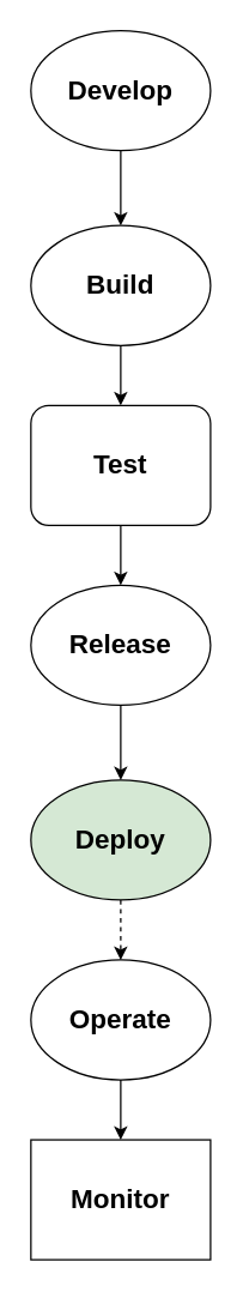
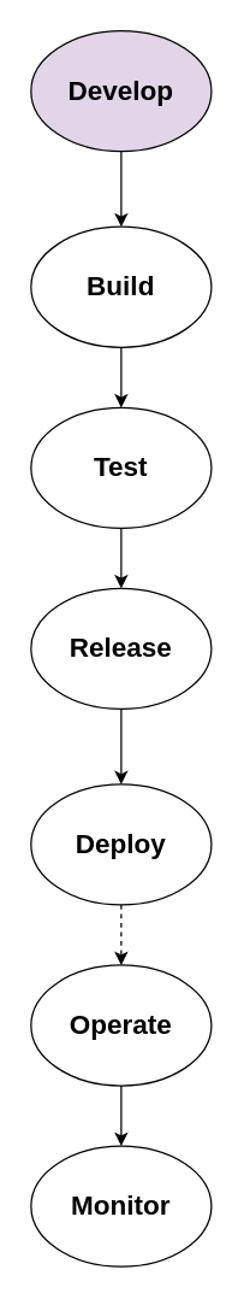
  <mxCell id="0" />
  <mxCell id="1" parent="0" />
  <mxCell id="2" value="" style="edgeStyle=orthogonalEdgeStyle;rounded=0;orthogonalLoop=1;jettySize=auto;html=1;" edge="1" parent="1" source="3" target="5"><mxGeometry relative="1" as="geometry" /></mxCell>
- <mxCell id="3" value="&lt;b&gt;&lt;font style=&quot;font-size: 18px;&quot;&gt;Develop&lt;/font&gt;&lt;/b&gt;" style="ellipse;whiteSpace=wrap;html=1;" vertex="1" parent="1"><mxGeometry x="20" y="20" width="120" height="80" as="geometry" /></mxCell>
+ <mxCell id="3" value="&lt;b&gt;&lt;font style=&quot;font-size: 18px;&quot;&gt;Develop&lt;/font&gt;&lt;/b&gt;" style="ellipse;whiteSpace=wrap;html=1;fillColor=#e1d5e7;" vertex="1" parent="1"><mxGeometry x="20" y="20" width="120" height="80" as="geometry" /></mxCell>
  <mxCell id="4" value="" style="edgeStyle=orthogonalEdgeStyle;rounded=0;orthogonalLoop=1;jettySize=auto;html=1;" edge="1" parent="1" source="5" target="7"><mxGeometry relative="1" as="geometry" /></mxCell>
  <mxCell id="5" value="&lt;b&gt;&lt;font style=&quot;font-size: 18px;&quot;&gt;Build&lt;/font&gt;&lt;/b&gt;" style="ellipse;whiteSpace=wrap;html=1;" vertex="1" parent="1"><mxGeometry x="20" y="150" width="120" height="80" as="geometry" /></mxCell>
  <mxCell id="6" value="" style="edgeStyle=orthogonalEdgeStyle;rounded=0;orthogonalLoop=1;jettySize=auto;html=1;" edge="1" parent="1" source="7" target="9"><mxGeometry relative="1" as="geometry" /></mxCell>
- <mxCell id="7" value="&lt;b&gt;&lt;font style=&quot;font-size: 18px;&quot;&gt;Test&lt;/font&gt;&lt;/b&gt;" style="whiteSpace=wrap;html=1;rounded=1;" vertex="1" parent="1"><mxGeometry x="20" y="270" width="120" height="80" as="geometry" /></mxCell>
+ <mxCell id="7" value="&lt;b&gt;&lt;font style=&quot;font-size: 18px;&quot;&gt;Test&lt;/font&gt;&lt;/b&gt;" style="ellipse;whiteSpace=wrap;html=1;" vertex="1" parent="1"><mxGeometry x="20" y="270" width="120" height="80" as="geometry" /></mxCell>
  <mxCell id="8" value="" style="edgeStyle=orthogonalEdgeStyle;rounded=0;orthogonalLoop=1;jettySize=auto;html=1;" edge="1" parent="1" source="9" target="11"><mxGeometry relative="1" as="geometry" /></mxCell>
  <mxCell id="9" value="&lt;b&gt;&lt;font style=&quot;font-size: 18px;&quot;&gt;Release&lt;/font&gt;&lt;/b&gt;" style="ellipse;whiteSpace=wrap;html=1;" vertex="1" parent="1"><mxGeometry x="20" y="390" width="120" height="80" as="geometry" /></mxCell>
  <mxCell id="10" value="" style="edgeStyle=orthogonalEdgeStyle;rounded=0;orthogonalLoop=1;jettySize=auto;html=1;dashed=1;" edge="1" parent="1" source="11" target="13"><mxGeometry relative="1" as="geometry" /></mxCell>
- <mxCell id="11" value="&lt;b&gt;&lt;font style=&quot;font-size: 18px;&quot;&gt;Deploy&lt;/font&gt;&lt;/b&gt;" style="ellipse;whiteSpace=wrap;html=1;fillColor=#d5e8d4;" vertex="1" parent="1"><mxGeometry x="20" y="520" width="120" height="80" as="geometry" /></mxCell>
+ <mxCell id="11" value="&lt;b&gt;&lt;font style=&quot;font-size: 18px;&quot;&gt;Deploy&lt;/font&gt;&lt;/b&gt;" style="ellipse;whiteSpace=wrap;html=1;" vertex="1" parent="1"><mxGeometry x="20" y="520" width="120" height="80" as="geometry" /></mxCell>
  <mxCell id="12" value="" style="edgeStyle=orthogonalEdgeStyle;rounded=0;orthogonalLoop=1;jettySize=auto;html=1;" edge="1" parent="1" source="13" target="14"><mxGeometry relative="1" as="geometry" /></mxCell>
  <mxCell id="13" value="&lt;b&gt;&lt;font style=&quot;font-size: 18px;&quot;&gt;Operate&lt;/font&gt;&lt;/b&gt;" style="ellipse;whiteSpace=wrap;html=1;" vertex="1" parent="1"><mxGeometry x="20" y="640" width="120" height="80" as="geometry" /></mxCell>
- <mxCell id="14" value="&lt;b&gt;&lt;font style=&quot;font-size: 18px;&quot;&gt;Monitor&lt;/font&gt;&lt;/b&gt;" style="whiteSpace=wrap;html=1;rounded=0;" vertex="1" parent="1"><mxGeometry x="20" y="760" width="120" height="80" as="geometry" /></mxCell>
+ <mxCell id="14" value="&lt;b&gt;&lt;font style=&quot;font-size: 18px;&quot;&gt;Monitor&lt;/font&gt;&lt;/b&gt;" style="ellipse;whiteSpace=wrap;html=1;" vertex="1" parent="1"><mxGeometry x="20" y="760" width="120" height="80" as="geometry" /></mxCell>
